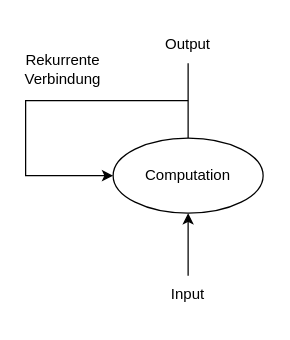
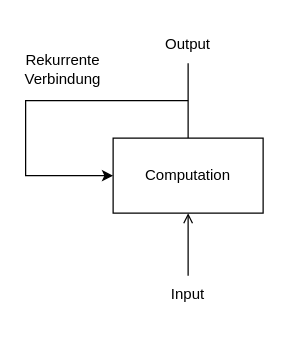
  <mxCell id="0" />
  <mxCell id="1" parent="0" />
- <mxCell id="2" value="" style="edgeStyle=none;rounded=0;orthogonalLoop=1;jettySize=auto;html=1;" edge="1" parent="1" source="3" target="7"><mxGeometry relative="1" as="geometry" /></mxCell>
+ <mxCell id="2" value="" style="edgeStyle=none;rounded=0;orthogonalLoop=1;jettySize=auto;html=1;endArrow=open;" edge="1" parent="1" source="3" target="7"><mxGeometry relative="1" as="geometry" /></mxCell>
  <mxCell id="3" value="Input" style="text;html=1;strokeColor=none;fillColor=none;align=center;verticalAlign=middle;whiteSpace=wrap;rounded=0;" vertex="1" parent="1"><mxGeometry x="120" y="220" width="60" height="30" as="geometry" /></mxCell>
  <mxCell id="4" value="Output" style="text;html=1;strokeColor=none;fillColor=none;align=center;verticalAlign=middle;whiteSpace=wrap;rounded=0;" vertex="1" parent="1"><mxGeometry x="120" y="20" width="60" height="30" as="geometry" /></mxCell>
  <mxCell id="5" value="" style="edgeStyle=none;rounded=0;orthogonalLoop=1;jettySize=auto;html=1;endArrow=none;" edge="1" parent="1" source="7" target="4"><mxGeometry relative="1" as="geometry"><Array as="points"><mxPoint x="150" y="80" /></Array></mxGeometry></mxCell>
  <mxCell id="6" style="edgeStyle=none;rounded=0;orthogonalLoop=1;jettySize=auto;html=1;" edge="1" parent="1" target="7"><mxGeometry relative="1" as="geometry"><mxPoint x="150" y="80" as="sourcePoint" /><Array as="points"><mxPoint x="20" y="80" /><mxPoint x="20" y="140" /></Array></mxGeometry></mxCell>
- <mxCell id="7" value="Computation" style="ellipse;whiteSpace=wrap;html=1;" vertex="1" parent="1"><mxGeometry x="90" y="110" width="120" height="60" as="geometry" /></mxCell>
+ <mxCell id="7" value="Computation" style="rounded=0;whiteSpace=wrap;html=1;" vertex="1" parent="1"><mxGeometry x="90" y="110" width="120" height="60" as="geometry" /></mxCell>
  <mxCell id="8" value="Rekurrente Verbindung" style="text;html=1;strokeColor=none;fillColor=none;align=center;verticalAlign=middle;whiteSpace=wrap;rounded=0;" vertex="1" parent="1"><mxGeometry x="20" y="40" width="60" height="30" as="geometry" /></mxCell>
